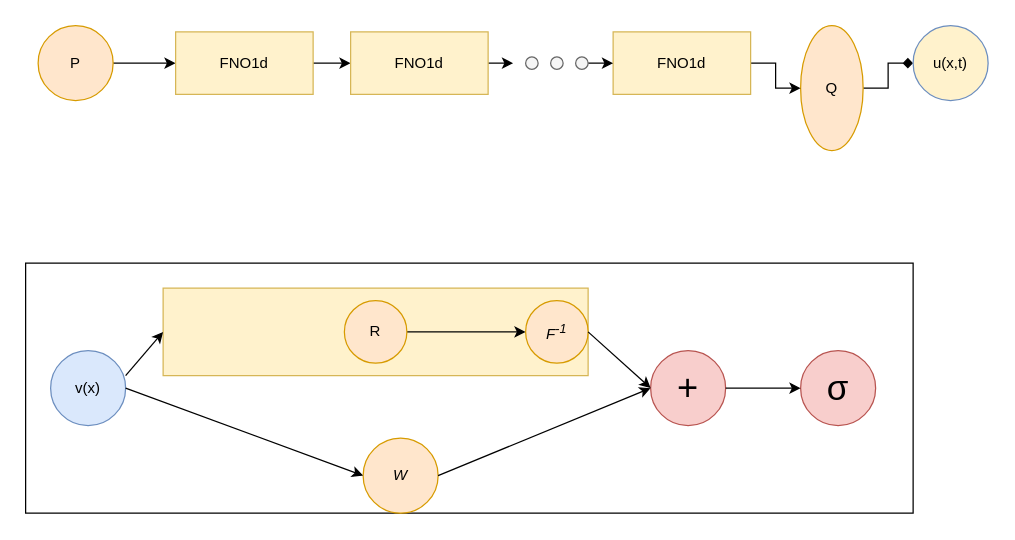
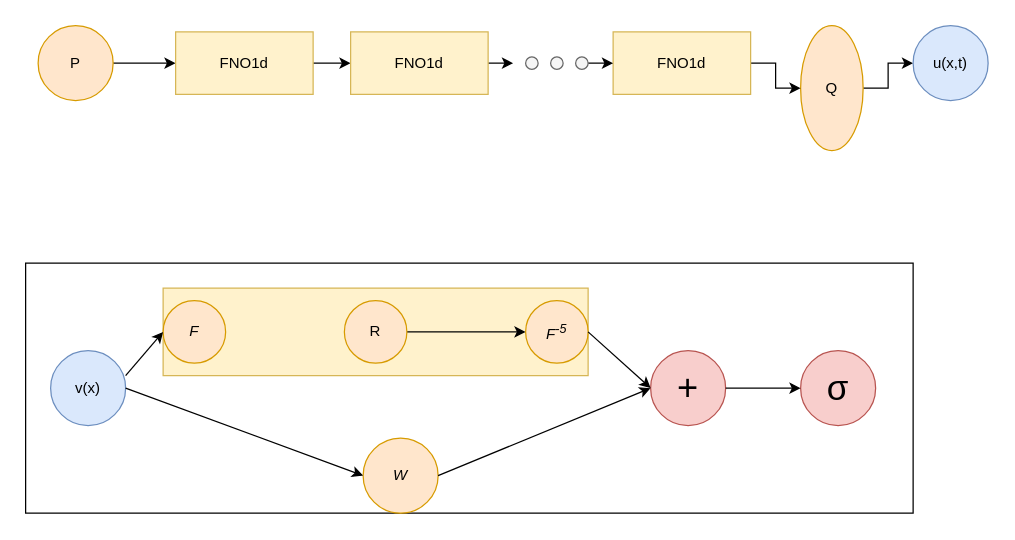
  <mxCell id="0" />
  <mxCell id="1" parent="0" />
  <mxCell id="2" style="edgeStyle=orthogonalEdgeStyle;rounded=0;orthogonalLoop=1;jettySize=auto;html=1;exitX=1;exitY=0.5;exitDx=0;exitDy=0;entryX=0;entryY=0.5;entryDx=0;entryDy=0;" edge="1" parent="1" source="3" target="8"><mxGeometry relative="1" as="geometry" /></mxCell>
  <mxCell id="3" value="P" style="ellipse;whiteSpace=wrap;html=1;aspect=fixed;fillColor=#ffe6cc;strokeColor=#d79b00;" vertex="1" parent="1"><mxGeometry x="30" y="20" width="60" height="60" as="geometry" /></mxCell>
- <mxCell id="4" style="edgeStyle=orthogonalEdgeStyle;rounded=0;orthogonalLoop=1;jettySize=auto;html=1;exitX=1;exitY=0.5;exitDx=0;exitDy=0;entryX=0;entryY=0.5;entryDx=0;entryDy=0;endArrow=diamond;" edge="1" parent="1" source="5" target="6"><mxGeometry relative="1" as="geometry" /></mxCell>
+ <mxCell id="4" style="edgeStyle=orthogonalEdgeStyle;rounded=0;orthogonalLoop=1;jettySize=auto;html=1;exitX=1;exitY=0.5;exitDx=0;exitDy=0;entryX=0;entryY=0.5;entryDx=0;entryDy=0;" edge="1" parent="1" source="5" target="6"><mxGeometry relative="1" as="geometry" /></mxCell>
  <mxCell id="5" value="Q" style="ellipse;whiteSpace=wrap;html=1;aspect=fixed;fillColor=#ffe6cc;strokeColor=#d79b00;" vertex="1" parent="1"><mxGeometry x="640" y="20" width="50" height="100" as="geometry" /></mxCell>
- <mxCell id="6" value="u(x,t)" style="ellipse;whiteSpace=wrap;html=1;aspect=fixed;fillColor=#fff2cc;strokeColor=#6c8ebf;" vertex="1" parent="1"><mxGeometry x="730" y="20" width="60" height="60" as="geometry" /></mxCell>
+ <mxCell id="6" value="u(x,t)" style="ellipse;whiteSpace=wrap;html=1;aspect=fixed;fillColor=#dae8fc;strokeColor=#6c8ebf;" vertex="1" parent="1"><mxGeometry x="730" y="20" width="60" height="60" as="geometry" /></mxCell>
  <mxCell id="7" style="edgeStyle=orthogonalEdgeStyle;rounded=0;orthogonalLoop=1;jettySize=auto;html=1;exitX=1;exitY=0.5;exitDx=0;exitDy=0;entryX=0;entryY=0.5;entryDx=0;entryDy=0;" edge="1" parent="1" source="8" target="10"><mxGeometry relative="1" as="geometry" /></mxCell>
  <mxCell id="8" value="FNO1d" style="rounded=0;whiteSpace=wrap;html=1;fillColor=#fff2cc;strokeColor=#d6b656;" vertex="1" parent="1"><mxGeometry x="140" y="25" width="110" height="50" as="geometry" /></mxCell>
  <mxCell id="9" style="edgeStyle=orthogonalEdgeStyle;rounded=0;orthogonalLoop=1;jettySize=auto;html=1;exitX=1;exitY=0.5;exitDx=0;exitDy=0;" edge="1" parent="1" source="10"><mxGeometry relative="1" as="geometry"><mxPoint x="410" y="50" as="targetPoint" /></mxGeometry></mxCell>
  <mxCell id="10" value="FNO1d" style="rounded=0;whiteSpace=wrap;html=1;fillColor=#fff2cc;strokeColor=#d6b656;" vertex="1" parent="1"><mxGeometry x="280" y="25" width="110" height="50" as="geometry" /></mxCell>
  <mxCell id="11" style="edgeStyle=orthogonalEdgeStyle;rounded=0;orthogonalLoop=1;jettySize=auto;html=1;exitX=1;exitY=0.5;exitDx=0;exitDy=0;entryX=0;entryY=0.5;entryDx=0;entryDy=0;" edge="1" parent="1" source="12" target="5"><mxGeometry relative="1" as="geometry" /></mxCell>
  <mxCell id="12" value="FNO1d" style="rounded=0;whiteSpace=wrap;html=1;fillColor=#fff2cc;strokeColor=#d6b656;" vertex="1" parent="1"><mxGeometry x="490" y="25" width="110" height="50" as="geometry" /></mxCell>
  <mxCell id="13" value="" style="rounded=0;whiteSpace=wrap;html=1;" vertex="1" parent="1"><mxGeometry x="20" y="210" width="710" height="200" as="geometry" /></mxCell>
  <mxCell id="14" value="v(x)" style="ellipse;whiteSpace=wrap;html=1;aspect=fixed;fillColor=#dae8fc;strokeColor=#6c8ebf;" vertex="1" parent="1"><mxGeometry x="40" y="280" width="60" height="60" as="geometry" /></mxCell>
  <mxCell id="15" value="" style="rounded=0;whiteSpace=wrap;html=1;fillColor=#fff2cc;strokeColor=#d6b656;" vertex="1" parent="1"><mxGeometry x="130" y="230" width="340" height="70" as="geometry" /></mxCell>
+ <mxCell id="16" value="&lt;i&gt;F&lt;/i&gt;" style="ellipse;whiteSpace=wrap;html=1;aspect=fixed;fillColor=#ffe6cc;strokeColor=#d79b00;" vertex="1" parent="1"><mxGeometry x="130" y="240" width="50" height="50" as="geometry" /></mxCell>
  <mxCell id="17" value="" style="edgeStyle=orthogonalEdgeStyle;rounded=0;orthogonalLoop=1;jettySize=auto;html=1;" edge="1" parent="1" source="18" target="19"><mxGeometry relative="1" as="geometry" /></mxCell>
  <mxCell id="18" value="R" style="ellipse;whiteSpace=wrap;html=1;aspect=fixed;fillColor=#ffe6cc;strokeColor=#d79b00;" vertex="1" parent="1"><mxGeometry x="275" y="240" width="50" height="50" as="geometry" /></mxCell>
- <mxCell id="19" value="&lt;i&gt;F&lt;sup&gt;-1&lt;/sup&gt;&lt;/i&gt;" style="ellipse;whiteSpace=wrap;html=1;aspect=fixed;fillColor=#ffe6cc;strokeColor=#d79b00;" vertex="1" parent="1"><mxGeometry x="420" y="240" width="50" height="50" as="geometry" /></mxCell>
+ <mxCell id="19" value="&lt;i&gt;F&lt;sup&gt;-5&lt;/sup&gt;&lt;/i&gt;" style="ellipse;whiteSpace=wrap;html=1;aspect=fixed;fillColor=#ffe6cc;strokeColor=#d79b00;" vertex="1" parent="1"><mxGeometry x="420" y="240" width="50" height="50" as="geometry" /></mxCell>
  <mxCell id="20" value="&lt;i&gt;W&lt;/i&gt;" style="ellipse;whiteSpace=wrap;html=1;aspect=fixed;fillColor=#ffe6cc;strokeColor=#d79b00;" vertex="1" parent="1"><mxGeometry x="290" y="350" width="60" height="60" as="geometry" /></mxCell>
  <mxCell id="21" value="&lt;font style=&quot;font-size: 29px;&quot;&gt;+&lt;/font&gt;" style="ellipse;whiteSpace=wrap;html=1;aspect=fixed;fillColor=#f8cecc;strokeColor=#b85450;" vertex="1" parent="1"><mxGeometry x="520" y="280" width="60" height="60" as="geometry" /></mxCell>
  <mxCell id="22" value="&lt;font style=&quot;font-size: 28px;&quot;&gt;σ&lt;/font&gt;" style="ellipse;whiteSpace=wrap;html=1;aspect=fixed;fillColor=#f8cecc;strokeColor=#b85450;" vertex="1" parent="1"><mxGeometry x="640" y="280" width="60" height="60" as="geometry" /></mxCell>
  <mxCell id="23" value="" style="endArrow=classic;html=1;rounded=0;entryX=0;entryY=0.5;entryDx=0;entryDy=0;" edge="1" parent="1" target="15"><mxGeometry width="50" height="50" relative="1" as="geometry"><mxPoint x="100" y="300" as="sourcePoint" /><mxPoint x="130" y="260" as="targetPoint" /></mxGeometry></mxCell>
  <mxCell id="24" value="" style="endArrow=classic;html=1;rounded=0;entryX=0;entryY=0.5;entryDx=0;entryDy=0;exitX=1;exitY=0.5;exitDx=0;exitDy=0;" edge="1" parent="1" source="14" target="20"><mxGeometry width="50" height="50" relative="1" as="geometry"><mxPoint x="130" y="390" as="sourcePoint" /><mxPoint x="180" y="340" as="targetPoint" /></mxGeometry></mxCell>
  <mxCell id="25" value="" style="endArrow=classic;html=1;rounded=0;exitX=1;exitY=0.5;exitDx=0;exitDy=0;entryX=0;entryY=0.5;entryDx=0;entryDy=0;" edge="1" parent="1" source="19" target="21"><mxGeometry width="50" height="50" relative="1" as="geometry"><mxPoint x="350" y="210" as="sourcePoint" /><mxPoint x="400" y="160" as="targetPoint" /></mxGeometry></mxCell>
  <mxCell id="26" value="" style="endArrow=classic;html=1;rounded=0;exitX=1;exitY=0.5;exitDx=0;exitDy=0;entryX=0;entryY=0.5;entryDx=0;entryDy=0;" edge="1" parent="1" source="20" target="21"><mxGeometry width="50" height="50" relative="1" as="geometry"><mxPoint x="350" y="210" as="sourcePoint" /><mxPoint x="400" y="160" as="targetPoint" /></mxGeometry></mxCell>
  <mxCell id="27" value="" style="endArrow=classic;html=1;rounded=0;exitX=1;exitY=0.5;exitDx=0;exitDy=0;entryX=0;entryY=0.5;entryDx=0;entryDy=0;" edge="1" parent="1" source="21" target="22"><mxGeometry width="50" height="50" relative="1" as="geometry"><mxPoint x="350" y="210" as="sourcePoint" /><mxPoint x="400" y="160" as="targetPoint" /></mxGeometry></mxCell>
  <mxCell id="28" value="" style="ellipse;whiteSpace=wrap;html=1;aspect=fixed;fillColor=#f5f5f5;fontColor=#333333;strokeColor=#666666;" vertex="1" parent="1"><mxGeometry x="420" y="45" width="10" height="10" as="geometry" /></mxCell>
  <mxCell id="29" style="edgeStyle=orthogonalEdgeStyle;rounded=0;orthogonalLoop=1;jettySize=auto;html=1;exitX=1;exitY=0.5;exitDx=0;exitDy=0;entryX=0;entryY=0.5;entryDx=0;entryDy=0;" edge="1" parent="1" source="30" target="12"><mxGeometry relative="1" as="geometry" /></mxCell>
  <mxCell id="30" value="" style="ellipse;whiteSpace=wrap;html=1;aspect=fixed;fillColor=#f5f5f5;fontColor=#333333;strokeColor=#666666;" vertex="1" parent="1"><mxGeometry x="460" y="45" width="10" height="10" as="geometry" /></mxCell>
  <mxCell id="31" value="" style="ellipse;whiteSpace=wrap;html=1;aspect=fixed;fillColor=#f5f5f5;fontColor=#333333;strokeColor=#666666;" vertex="1" parent="1"><mxGeometry x="440" y="45" width="10" height="10" as="geometry" /></mxCell>
